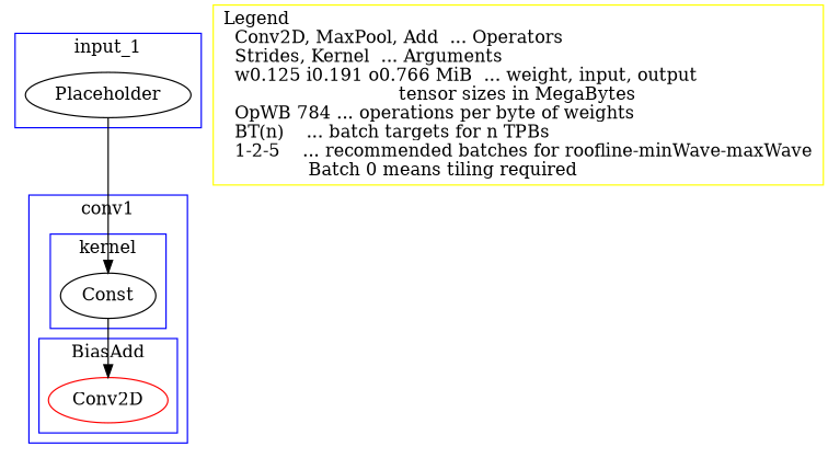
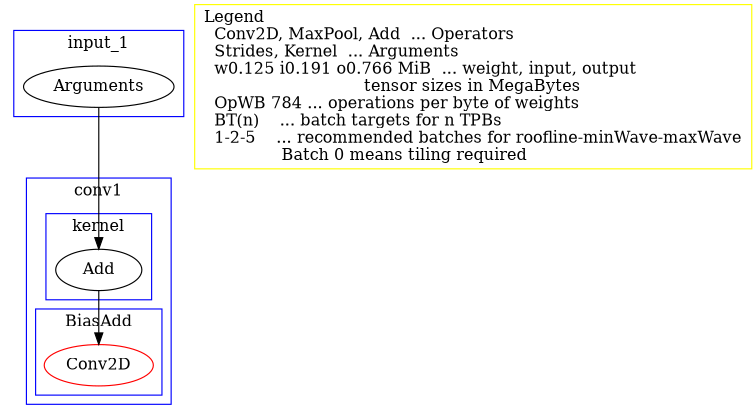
  digraph {
-   n1 [label=Const]
+   n1 [label=Add]
    n2 [color=red label=Conv2D]
-   n3 [label=Placeholder]
+   n3 [label=Arguments]
    n4 [color=yellow label="Legend\l  Conv2D, MaxPool, Add  ... Operators\l  Strides, Kernel  ... Arguments\l  w0.125 i0.191 o0.766 MiB  ... weight, input, output\l                               tensor sizes in MegaBytes\l  OpWB 784 ... operations per byte of weights\l  BT(n)    ... batch targets for n TPBs\l  1-2-5    ... recommended batches for roofline-minWave-maxWave\l               Batch 0 means tiling required\l" shape=rectangle]
    subgraph cluster_1 {
      color=blue
      label=conv1
      subgraph cluster_2 {
        color=blue
        label=kernel
        n1
      }
      subgraph cluster_3 {
        color=blue
        label=BiasAdd
        n2
      }
    }
    subgraph cluster_4 {
      color=blue
      label=input_1
      n3
    }
    n1 -> n2
    n3 -> n1
  }
